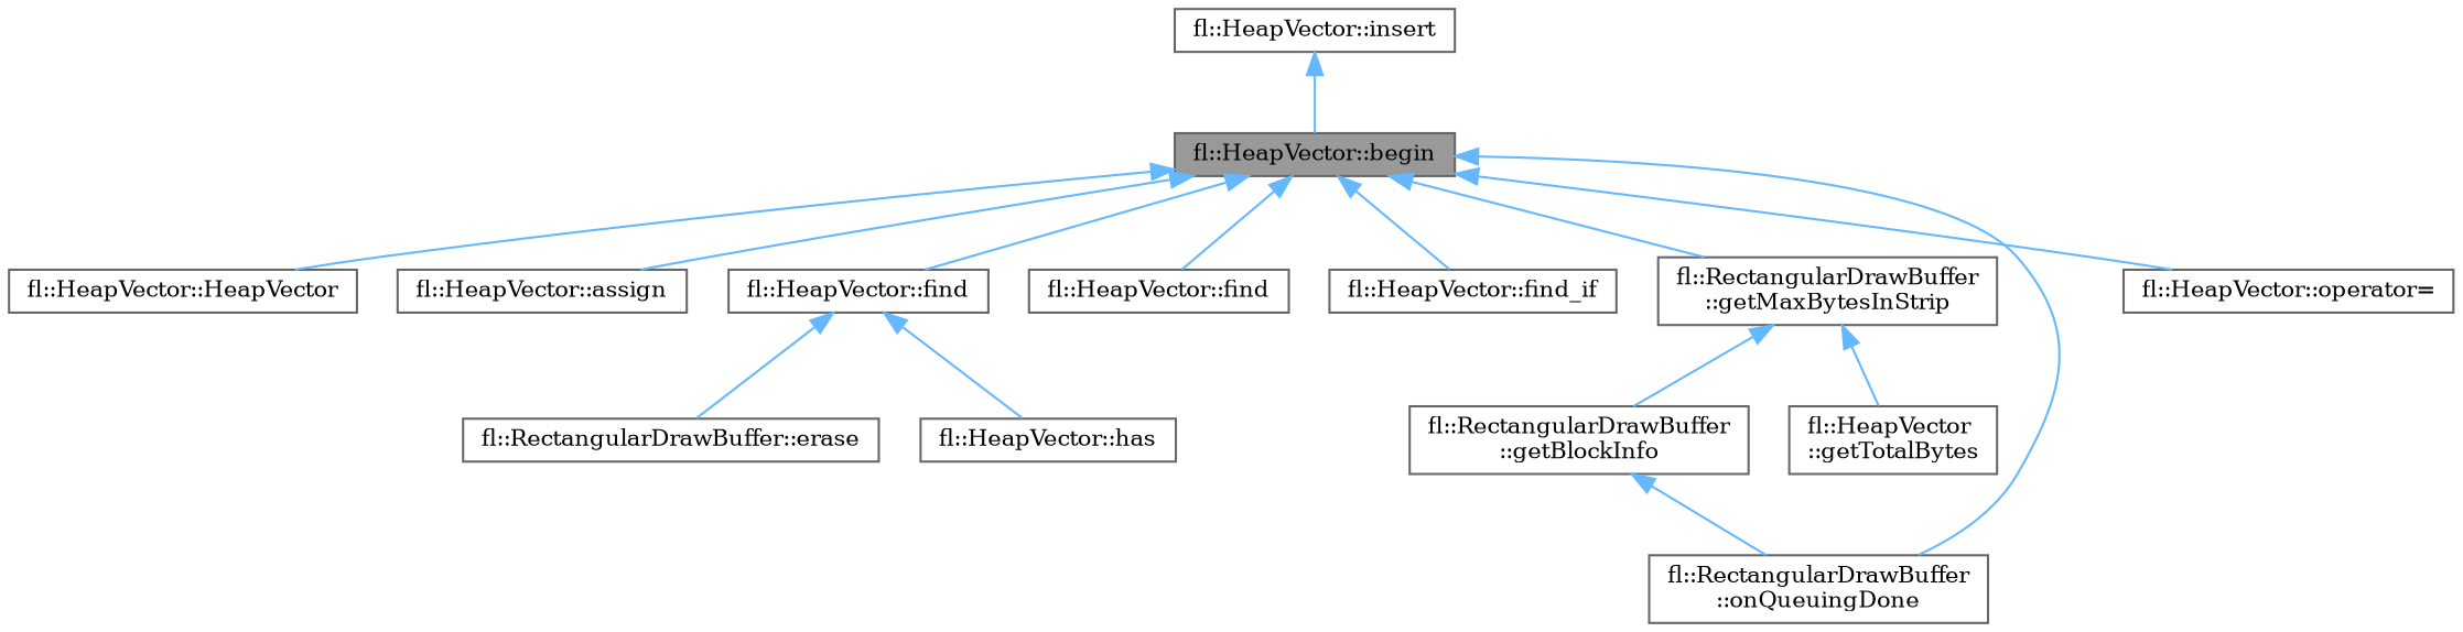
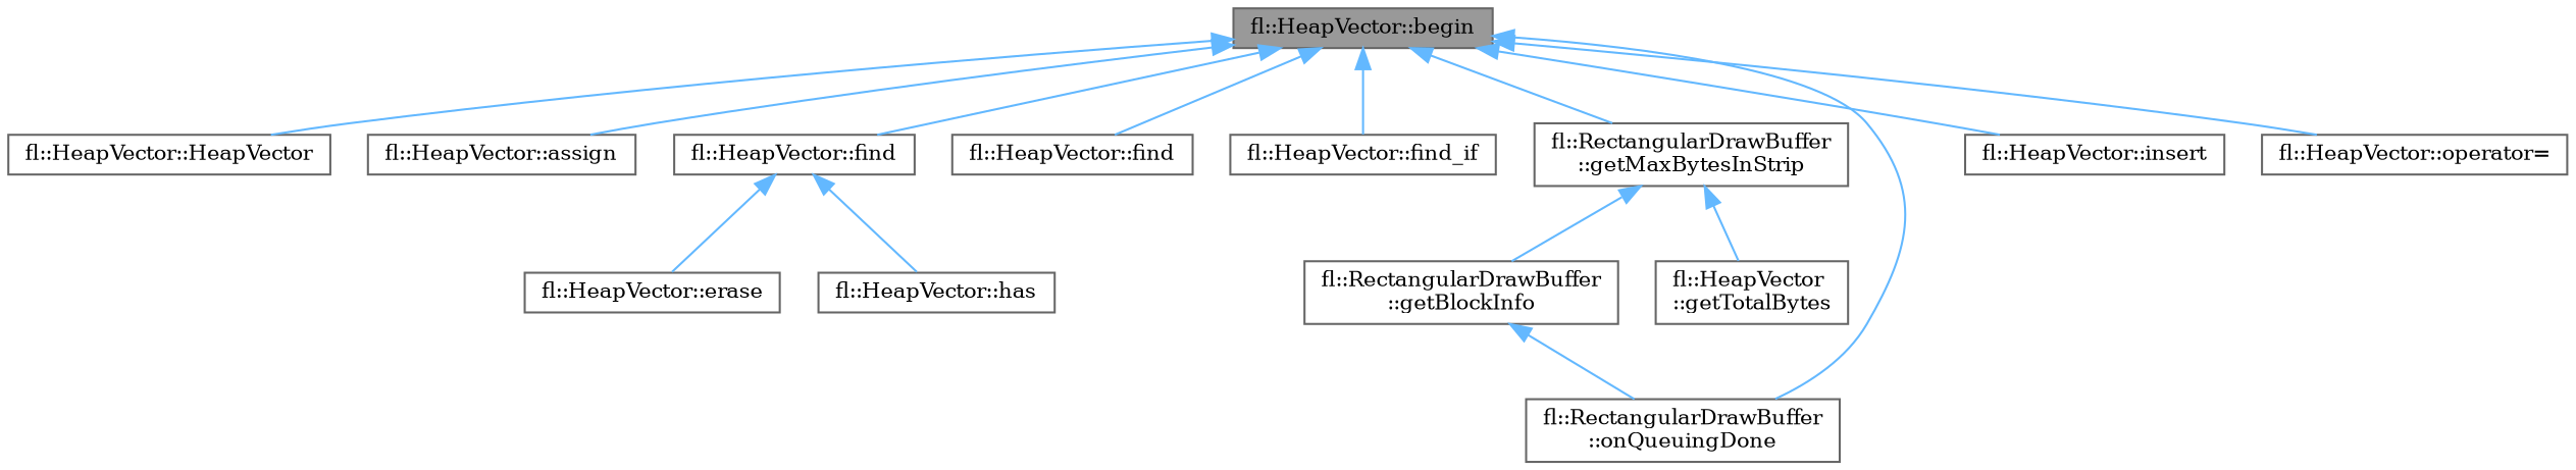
  digraph {
    fontname="DejaVu Serif"
    rankdir=TB
    node [color=grey40 fillcolor=white fontname="DejaVu Serif" fontsize=10 shape=box style=filled]
    edge [color=steelblue1 dir=back fontname="DejaVu Serif" fontsize=10 labelfontname=Helvetica labelfontsize=10 style=solid]
    n1 [color=gray40 fillcolor=grey60 fontcolor=black height=0.2 label="fl::HeapVector::begin" width=0.4]
    n2 [height=0.2 label="fl::HeapVector::HeapVector" width=0.4]
    n3 [height=0.2 label="fl::HeapVector::assign" width=0.4]
    n4 [height=0.2 label="fl::HeapVector::find" width=0.4]
    n5 [height=0.2 label="fl::HeapVector::find" width=0.4]
    n6 [height=0.2 label="fl::HeapVector::find_if" width=0.4]
    n7 [height=0.2 label="fl::RectangularDrawBuffer\l::getMaxBytesInStrip" width=0.4]
    n8 [height=0.2 label="fl::RectangularDrawBuffer\l::onQueuingDone" width=0.4]
    n9 [height=0.2 label="fl::HeapVector::insert" width=0.4]
    n10 [height=0.2 label="fl::HeapVector::operator=" width=0.4]
-   n11 [height=0.2 label="fl::RectangularDrawBuffer::erase" width=0.4]
+   n11 [height=0.2 label="fl::HeapVector::erase" width=0.4]
    n12 [height=0.2 label="fl::HeapVector::has" width=0.4]
    n13 [height=0.2 label="fl::RectangularDrawBuffer\l::getBlockInfo" width=0.4]
    n14 [height=0.2 label="fl::HeapVector\l::getTotalBytes" width=0.4]
    n1 -> n2
    n1 -> n3
    n1 -> n4
    n1 -> n5
    n1 -> n6
    n1 -> n7
    n1 -> n8
-   n9 -> n1
+   n1 -> n9
    n1 -> n10
    n4 -> n11
    n4 -> n12
    n7 -> n13
    n7 -> n14
    n13 -> n8
  }
